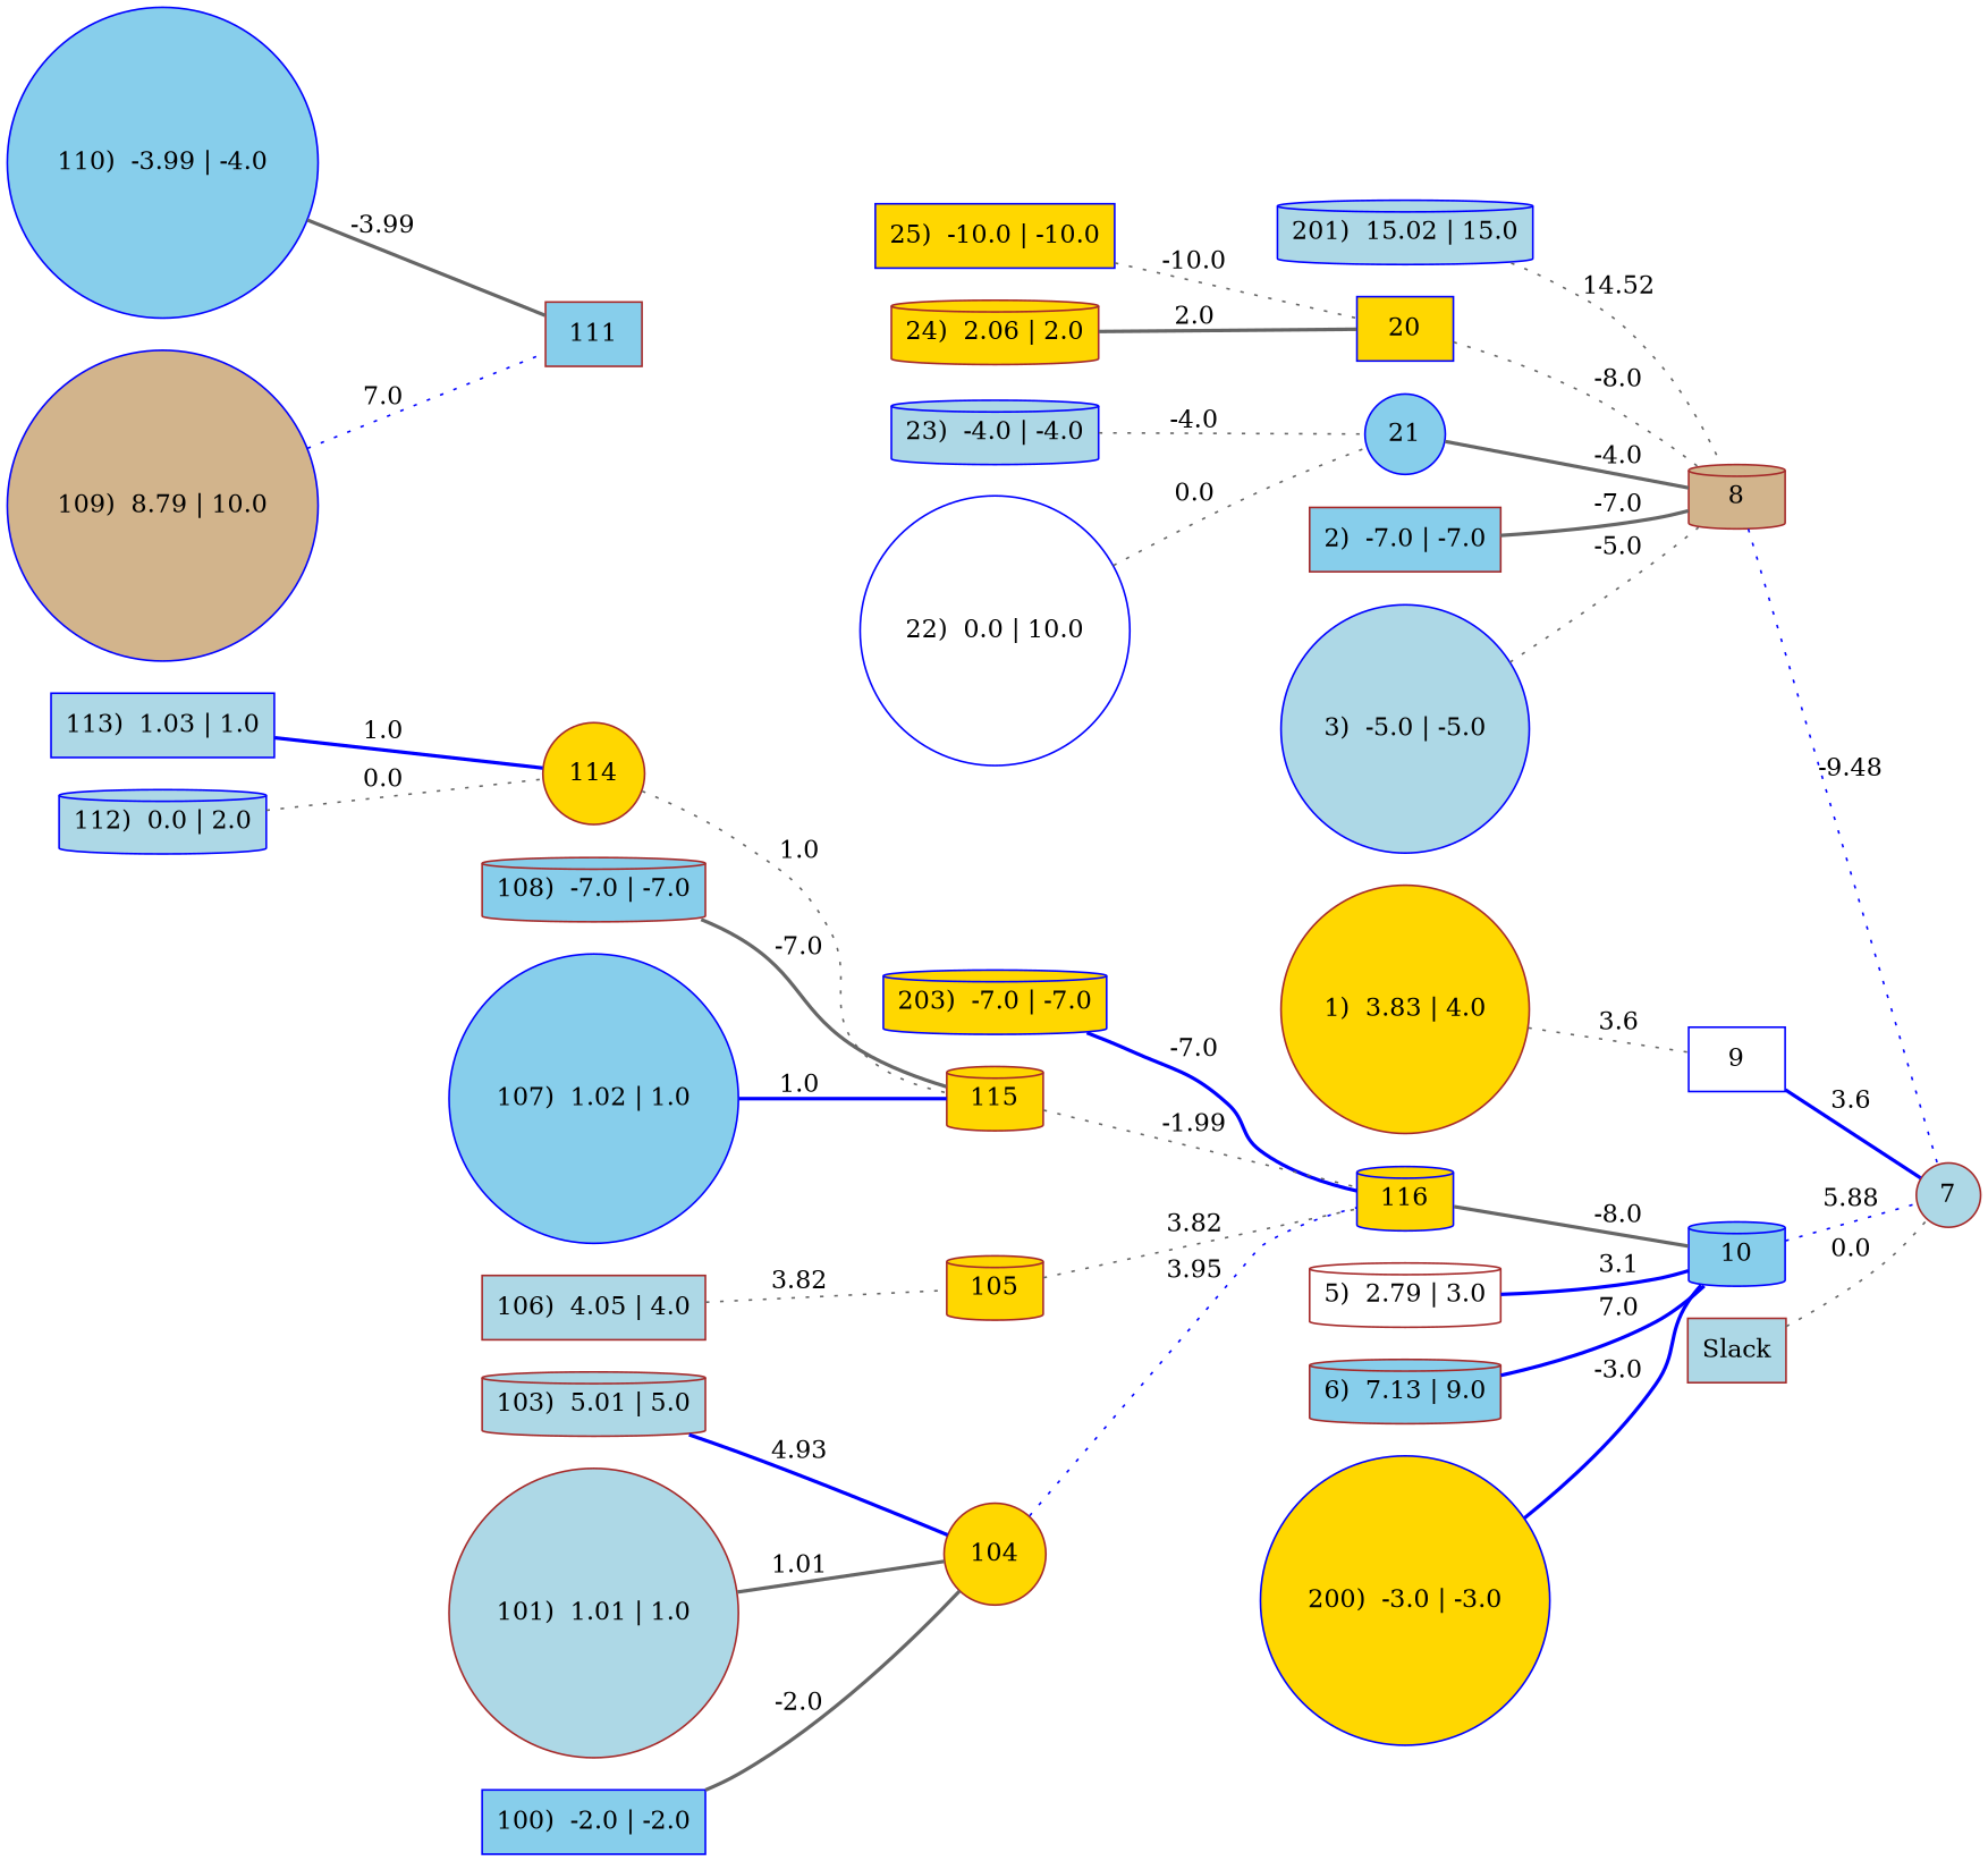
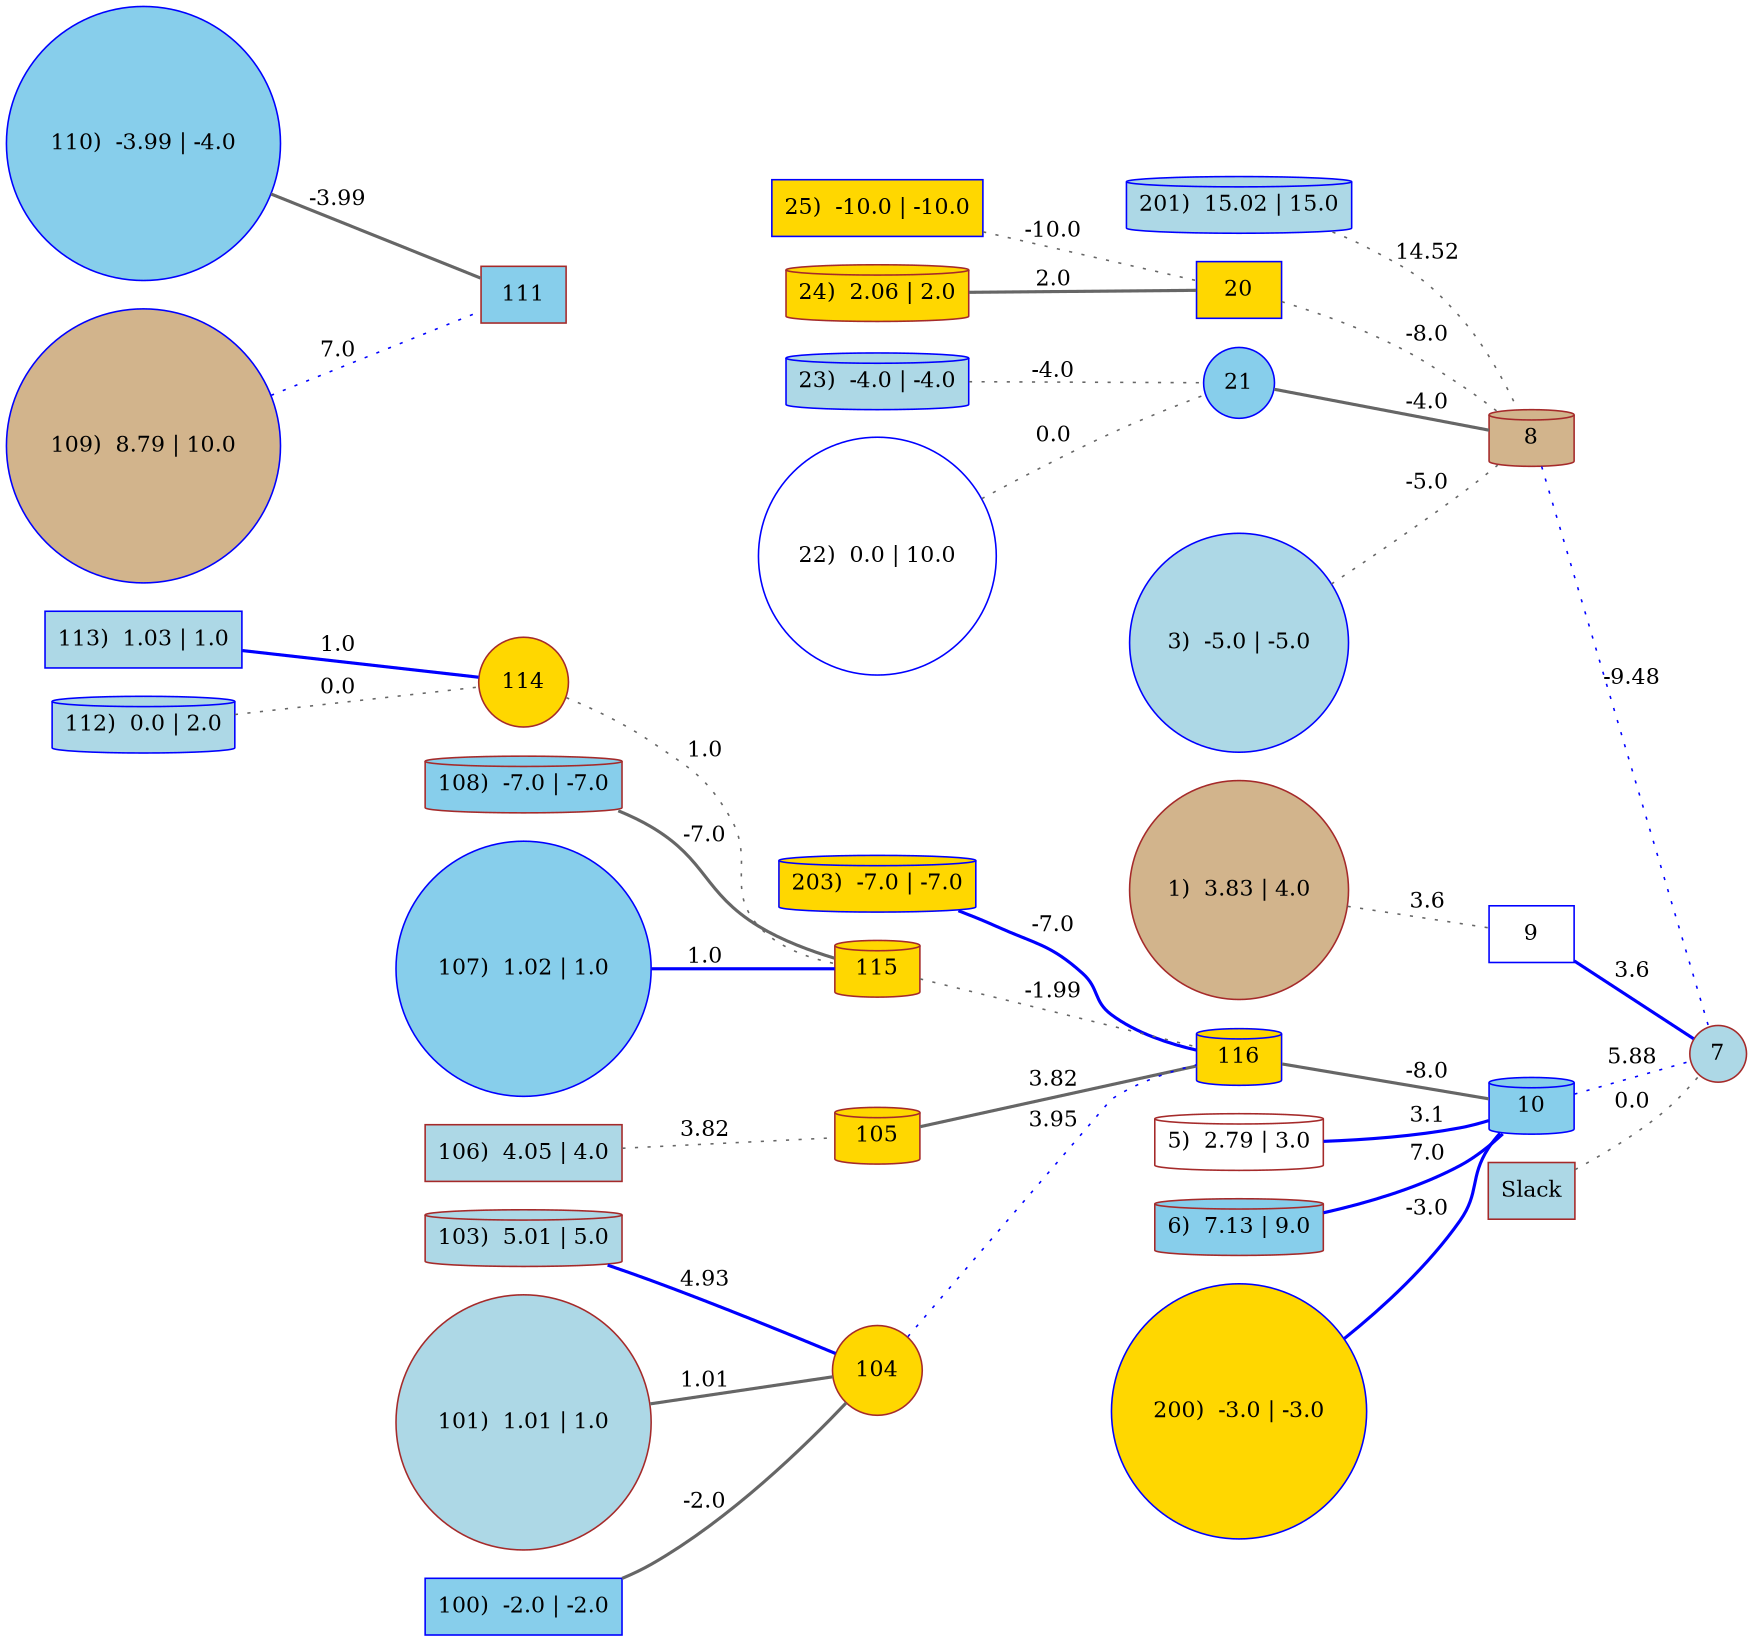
  strict graph {
    rankdir=LR
    node [color=blue fillcolor=lightblue shape=cylinder style=filled]
    edge [color=gray40 style=bold]
    n1 [color=brown label=7 shape=circle]
    n2 [color=brown fillcolor=tan label=8]
    n3 [label="201)  15.02 | 15.0"]
    n4 [fillcolor=gold label=20 shape=box]
    n5 [fillcolor=gold label="25)  -10.0 | -10.0" shape=box]
    n6 [color=brown fillcolor=gold label="24)  2.06 | 2.0"]
    n7 [fillcolor=skyblue label=21 shape=circle]
    n8 [label="23)  -4.0 | -4.0"]
    n9 [fillcolor=white label="22)  0.0 | 10.0" shape=circle]
-   n10 [color=brown fillcolor=skyblue label="2)  -7.0 | -7.0" shape=box]
    n11 [label="3)  -5.0 | -5.0" shape=circle]
    n12 [fillcolor=white label=9 shape=box]
-   n13 [color=brown fillcolor=gold label="1)  3.83 | 4.0" shape=circle]
+   n13 [color=brown fillcolor=tan label="1)  3.83 | 4.0" shape=circle]
    n14 [fillcolor=skyblue label=10]
    n15 [fillcolor=gold label=116]
    n16 [fillcolor=gold label="203)  -7.0 | -7.0"]
    n17 [color=brown fillcolor=gold label=115]
    n18 [color=brown fillcolor=gold label=114 shape=circle]
    n19 [label="113)  1.03 | 1.0" shape=box]
    n20 [label="112)  0.0 | 2.0"]
    n21 [color=brown fillcolor=skyblue label=111 shape=box]
    n22 [fillcolor=skyblue label="110)  -3.99 | -4.0" shape=circle]
    n23 [fillcolor=tan label="109)  8.79 | 10.0" shape=circle]
    n24 [color=brown fillcolor=skyblue label="108)  -7.0 | -7.0"]
    n25 [fillcolor=skyblue label="107)  1.02 | 1.0" shape=circle]
    n26 [color=brown fillcolor=gold label=105]
    n27 [color=brown label="106)  4.05 | 4.0" shape=box]
    n28 [color=brown fillcolor=gold label=104 shape=circle]
    n29 [color=brown label="103)  5.01 | 5.0"]
    n30 [color=brown label="101)  1.01 | 1.0" shape=circle]
    n31 [fillcolor=skyblue label="100)  -2.0 | -2.0" shape=box]
    n32 [color=brown fillcolor=white label="5)  2.79 | 3.0"]
    n33 [color=brown fillcolor=skyblue label="6)  7.13 | 9.0"]
    n34 [fillcolor=gold label="200)  -3.0 | -3.0" shape=circle]
    n35 [color=brown label=Slack shape=box]
    n2 -- n1 [color=blue label=-9.48 style=dotted]
    n3 -- n2 [label=14.52 style=dotted]
    n4 -- n2 [label=-8.0 style=dotted]
    n5 -- n4 [label=-10.0 style=dotted]
    n6 -- n4 [label=2.0]
    n7 -- n2 [label=-4.0]
    n8 -- n7 [label=-4.0 style=dotted]
    n9 -- n7 [label=0.0 style=dotted]
-   n10 -- n2 [label=-7.0]
    n11 -- n2 [label=-5.0 style=dotted]
    n12 -- n1 [color=blue label=3.6]
    n13 -- n12 [label=3.6 style=dotted]
    n14 -- n1 [color=blue label=5.88 style=dotted]
    n15 -- n14 [label=-8.0]
    n16 -- n15 [color=blue label=-7.0]
    n17 -- n15 [label=-1.99 style=dotted]
    n18 -- n17 [label=1.0 style=dotted]
    n19 -- n18 [color=blue label=1.0]
    n20 -- n18 [label=0.0 style=dotted]
    n22 -- n21 [label=-3.99]
    n23 -- n21 [color=blue label=7.0 style=dotted]
    n24 -- n17 [label=-7.0]
    n25 -- n17 [color=blue label=1.0]
-   n26 -- n15 [label=3.82 style=dotted]
+   n26 -- n15 [label=3.82]
    n27 -- n26 [label=3.82 style=dotted]
    n28 -- n15 [color=blue label=3.95 style=dotted]
    n29 -- n28 [color=blue label=4.93]
    n30 -- n28 [label=1.01]
    n31 -- n28 [label=-2.0]
    n32 -- n14 [color=blue label=3.1]
    n33 -- n14 [color=blue label=7.0]
    n34 -- n14 [color=blue label=-3.0]
    n35 -- n1 [label=0.0 style=dotted]
  }
